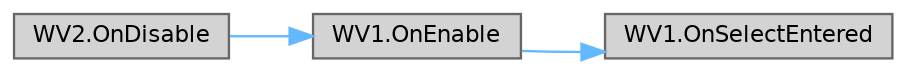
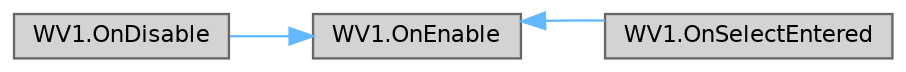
  digraph {
    rankdir=RL
    node [color=grey40 fillcolor=lightgrey fontname=Helvetica fontsize=10 shape=box style=filled]
    edge [color=steelblue1 dir=back fontname=Helvetica fontsize=10 labelfontname=Helvetica labelfontsize=10 style=solid]
    n1 [color=gray40 fontcolor=black height=0.2 label="WV1.OnSelectEntered" width=0.4]
    n2 [height=0.2 label="WV1.OnEnable" width=0.4]
-   n3 [height=0.2 label="WV2.OnDisable" width=0.4]
-   n1 -> n2
+   n3 [height=0.2 label="WV1.OnDisable" width=0.4]
+   n2 -> n1
    n2 -> n3
  }
